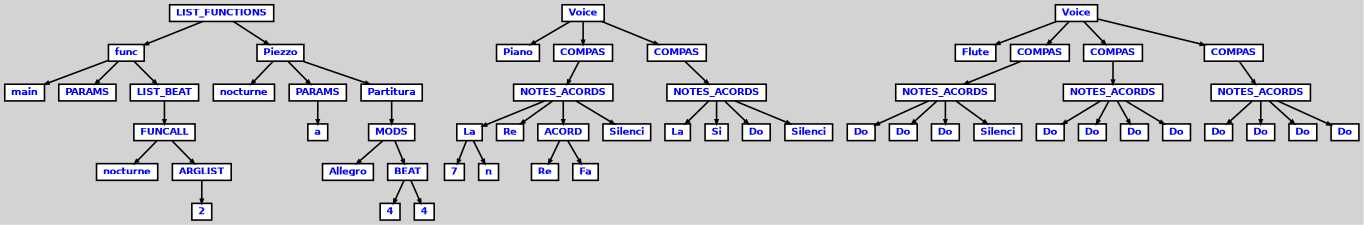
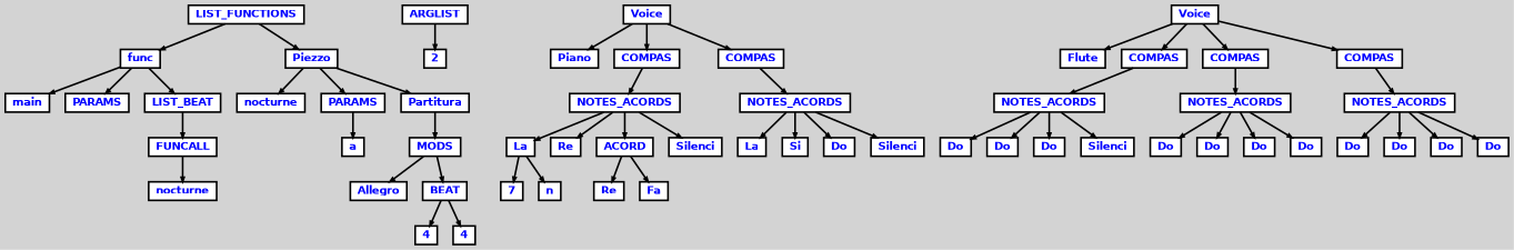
  digraph {
    bgcolor=lightgrey
    ordering=out
    ranksep=.4
    node [color=black fillcolor=white fixedsize=false fontcolor=blue fontname="Helvetica-bold" fontsize=12 shape=box style="filled, solid, bold"]
    edge [arrowsize=.5 color=black style=bold]
    n1 [height=.25 label=LIST_FUNCTIONS width=.25]
    n2 [height=.25 label=func width=.25]
    n3 [height=.25 label=Piezzo width=.25]
    n4 [height=.25 label=main width=.25]
    n5 [height=.25 label=PARAMS width=.25]
    n6 [height=.25 label=LIST_BEAT width=.25]
    n7 [height=.25 label=nocturne width=.25]
    n8 [height=.25 label=PARAMS width=.25]
    n9 [height=.25 label=Partitura width=.25]
    n10 [height=.25 label=FUNCALL width=.25]
    n11 [height=.25 label=nocturne width=.25]
    n12 [height=.25 label=ARGLIST width=.25]
    n13 [height=.25 label=2 width=.25]
    n14 [height=.25 label=a width=.25]
    n15 [height=.25 label=MODS width=.25]
    n16 [height=.25 label=Allegro width=.25]
    n17 [height=.25 label=BEAT width=.25]
    n18 [height=.25 label=4 width=.25]
    n19 [height=.25 label=4 width=.25]
    n20 [height=.25 label=Voice width=.25]
    n21 [height=.25 label=Piano width=.25]
    n22 [height=.25 label=COMPAS width=.25]
    n23 [height=.25 label=COMPAS width=.25]
    n24 [height=.25 label=Voice width=.25]
    n25 [height=.25 label=Flute width=.25]
    n26 [height=.25 label=COMPAS width=.25]
    n27 [height=.25 label=COMPAS width=.25]
    n28 [height=.25 label=COMPAS width=.25]
    n29 [height=.25 label=NOTES_ACORDS width=.25]
    n30 [height=.25 label=NOTES_ACORDS width=.25]
    n31 [height=.25 label=La width=.25]
    n32 [height=.25 label=Re width=.25]
    n33 [height=.25 label=ACORD width=.25]
    n34 [height=.25 label=Silenci width=.25]
    n35 [height=.25 label=7 width=.25]
    n36 [height=.25 label=n width=.25]
    n37 [height=.25 label=Re width=.25]
    n38 [height=.25 label=Fa width=.25]
    n39 [height=.25 label=La width=.25]
    n40 [height=.25 label=Si width=.25]
    n41 [height=.25 label=Do width=.25]
    n42 [height=.25 label=Silenci width=.25]
    n43 [height=.25 label=NOTES_ACORDS width=.25]
    n44 [height=.25 label=NOTES_ACORDS width=.25]
    n45 [height=.25 label=NOTES_ACORDS width=.25]
    n46 [height=.25 label=Do width=.25]
    n47 [height=.25 label=Do width=.25]
    n48 [height=.25 label=Do width=.25]
    n49 [height=.25 label=Silenci width=.25]
    n50 [height=.25 label=Do width=.25]
    n51 [height=.25 label=Do width=.25]
    n52 [height=.25 label=Do width=.25]
    n53 [height=.25 label=Do width=.25]
    n54 [height=.25 label=Do width=.25]
    n55 [height=.25 label=Do width=.25]
    n56 [height=.25 label=Do width=.25]
    n57 [height=.25 label=Do width=.25]
    n1 -> n2
    n1 -> n3
    n2 -> n4
    n2 -> n5
    n2 -> n6
    n3 -> n7
    n3 -> n8
    n3 -> n9
    n6 -> n10
    n8 -> n14
    n9 -> n15
    n10 -> n11
-   n10 -> n12
    n12 -> n13
    n15 -> n16
    n15 -> n17
    n17 -> n18
    n17 -> n19
    n20 -> n21
    n20 -> n22
    n20 -> n23
    n22 -> n29
    n23 -> n30
    n24 -> n25
    n24 -> n26
    n24 -> n27
    n24 -> n28
    n26 -> n43
    n27 -> n44
    n28 -> n45
    n29 -> n31
    n29 -> n32
    n29 -> n33
    n29 -> n34
    n30 -> n39
    n30 -> n40
    n30 -> n41
    n30 -> n42
    n31 -> n35
    n31 -> n36
    n33 -> n37
    n33 -> n38
    n43 -> n46
    n43 -> n47
    n43 -> n48
    n43 -> n49
    n44 -> n50
    n44 -> n51
    n44 -> n52
    n44 -> n53
    n45 -> n54
    n45 -> n55
    n45 -> n56
    n45 -> n57
  }
